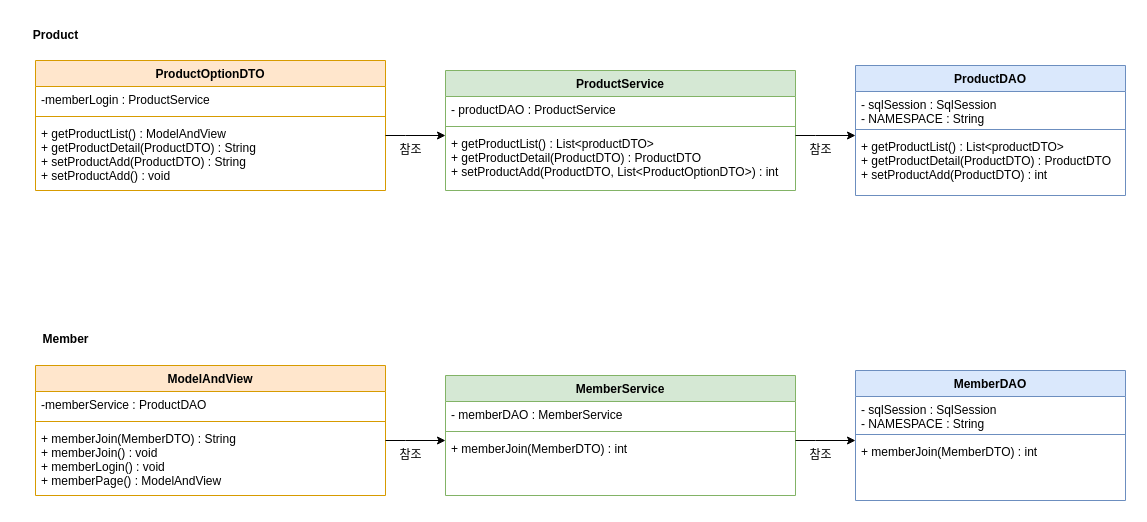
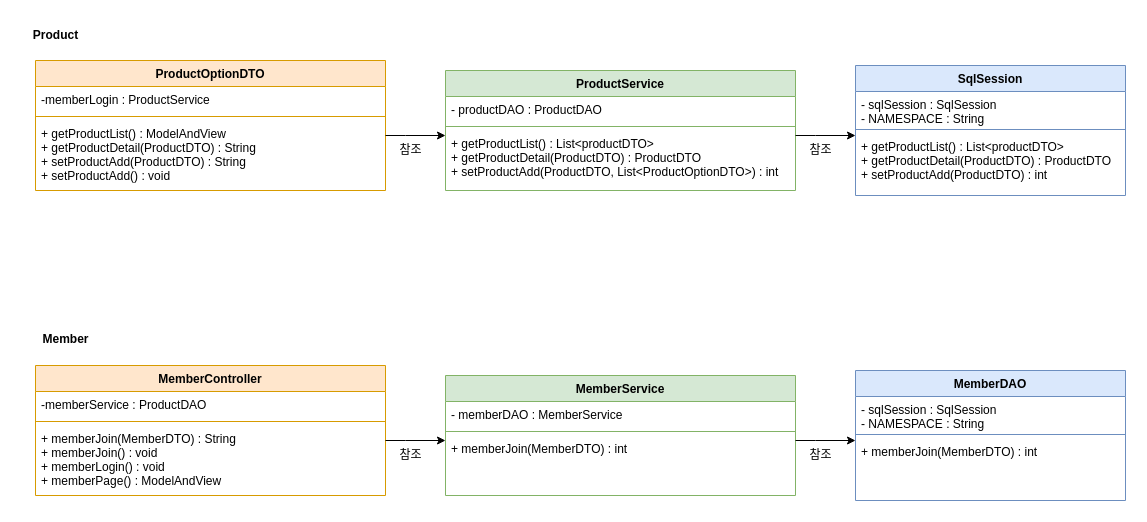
  <mxCell id="0" />
  <mxCell id="1" parent="0" />
- <mxCell id="2" value="ProductDAO" style="swimlane;fontStyle=1;align=center;verticalAlign=top;childLayout=stackLayout;horizontal=1;startSize=26;horizontalStack=0;resizeParent=1;resizeParentMax=0;resizeLast=0;collapsible=1;marginBottom=0;fillColor=#dae8fc;strokeColor=#6c8ebf;" vertex="1" parent="1"><mxGeometry x="855" y="65" width="270" height="130" as="geometry" /></mxCell>
+ <mxCell id="2" value="SqlSession" style="swimlane;fontStyle=1;align=center;verticalAlign=top;childLayout=stackLayout;horizontal=1;startSize=26;horizontalStack=0;resizeParent=1;resizeParentMax=0;resizeLast=0;collapsible=1;marginBottom=0;fillColor=#dae8fc;strokeColor=#6c8ebf;" vertex="1" parent="1"><mxGeometry x="855" y="65" width="270" height="130" as="geometry" /></mxCell>
  <mxCell id="3" value="- sqlSession : SqlSession&#10;- NAMESPACE : String&#10;" style="text;strokeColor=none;fillColor=none;align=left;verticalAlign=top;spacingLeft=4;spacingRight=4;overflow=hidden;rotatable=0;points=[[0,0.5],[1,0.5]];portConstraint=eastwest;" vertex="1" parent="2"><mxGeometry y="26" width="270" height="34" as="geometry" /></mxCell>
  <mxCell id="4" value="" style="line;strokeWidth=1;fillColor=none;align=left;verticalAlign=middle;spacingTop=-1;spacingLeft=3;spacingRight=3;rotatable=0;labelPosition=right;points=[];portConstraint=eastwest;strokeColor=inherit;" vertex="1" parent="2"><mxGeometry y="60" width="270" height="8" as="geometry" /></mxCell>
  <mxCell id="5" value="+ getProductList() : List&lt;productDTO&gt;&#10;+ getProductDetail(ProductDTO) : ProductDTO&#10;+ setProductAdd(ProductDTO) : int" style="text;strokeColor=none;fillColor=none;align=left;verticalAlign=top;spacingLeft=4;spacingRight=4;overflow=hidden;rotatable=0;points=[[0,0.5],[1,0.5]];portConstraint=eastwest;" vertex="1" parent="2"><mxGeometry y="68" width="270" height="62" as="geometry" /></mxCell>
  <mxCell id="6" value="ProductService" style="swimlane;fontStyle=1;align=center;verticalAlign=top;childLayout=stackLayout;horizontal=1;startSize=26;horizontalStack=0;resizeParent=1;resizeParentMax=0;resizeLast=0;collapsible=1;marginBottom=0;fillColor=#d5e8d4;strokeColor=#82b366;" vertex="1" parent="1"><mxGeometry x="445" y="70" width="350" height="120" as="geometry" /></mxCell>
- <mxCell id="7" value="- productDAO : ProductService" style="text;strokeColor=none;fillColor=none;align=left;verticalAlign=top;spacingLeft=4;spacingRight=4;overflow=hidden;rotatable=0;points=[[0,0.5],[1,0.5]];portConstraint=eastwest;" vertex="1" parent="6"><mxGeometry y="26" width="350" height="26" as="geometry" /></mxCell>
+ <mxCell id="7" value="- productDAO : ProductDAO" style="text;strokeColor=none;fillColor=none;align=left;verticalAlign=top;spacingLeft=4;spacingRight=4;overflow=hidden;rotatable=0;points=[[0,0.5],[1,0.5]];portConstraint=eastwest;" vertex="1" parent="6"><mxGeometry y="26" width="350" height="26" as="geometry" /></mxCell>
  <mxCell id="8" value="" style="line;strokeWidth=1;fillColor=none;align=left;verticalAlign=middle;spacingTop=-1;spacingLeft=3;spacingRight=3;rotatable=0;labelPosition=right;points=[];portConstraint=eastwest;strokeColor=inherit;" vertex="1" parent="6"><mxGeometry y="52" width="350" height="8" as="geometry" /></mxCell>
  <mxCell id="9" value="+ getProductList() : List&lt;productDTO&gt;&#10;+ getProductDetail(ProductDTO) : ProductDTO&#10;+ setProductAdd(ProductDTO, List&lt;ProductOptionDTO&gt;) : int" style="text;strokeColor=none;fillColor=none;align=left;verticalAlign=top;spacingLeft=4;spacingRight=4;overflow=hidden;rotatable=0;points=[[0,0.5],[1,0.5]];portConstraint=eastwest;" vertex="1" parent="6"><mxGeometry y="60" width="350" height="60" as="geometry" /></mxCell>
  <mxCell id="10" value="ProductOptionDTO" style="swimlane;fontStyle=1;align=center;verticalAlign=top;childLayout=stackLayout;horizontal=1;startSize=26;horizontalStack=0;resizeParent=1;resizeParentMax=0;resizeLast=0;collapsible=1;marginBottom=0;fillColor=#ffe6cc;strokeColor=#d79b00;" vertex="1" parent="1"><mxGeometry x="35" y="60" width="350" height="130" as="geometry" /></mxCell>
  <mxCell id="11" value="-memberLogin : ProductService" style="text;strokeColor=none;fillColor=none;align=left;verticalAlign=top;spacingLeft=4;spacingRight=4;overflow=hidden;rotatable=0;points=[[0,0.5],[1,0.5]];portConstraint=eastwest;" vertex="1" parent="10"><mxGeometry y="26" width="350" height="26" as="geometry" /></mxCell>
  <mxCell id="12" value="" style="line;strokeWidth=1;fillColor=none;align=left;verticalAlign=middle;spacingTop=-1;spacingLeft=3;spacingRight=3;rotatable=0;labelPosition=right;points=[];portConstraint=eastwest;strokeColor=inherit;" vertex="1" parent="10"><mxGeometry y="52" width="350" height="8" as="geometry" /></mxCell>
  <mxCell id="13" value="+ getProductList() : ModelAndView&#10;+ getProductDetail(ProductDTO) : String&#10;+ setProductAdd(ProductDTO) : String&#10;+ setProductAdd() : void" style="text;strokeColor=none;fillColor=none;align=left;verticalAlign=top;spacingLeft=4;spacingRight=4;overflow=hidden;rotatable=0;points=[[0,0.5],[1,0.5]];portConstraint=eastwest;" vertex="1" parent="10"><mxGeometry y="60" width="350" height="70" as="geometry" /></mxCell>
  <mxCell id="14" value="" style="edgeStyle=orthogonalEdgeStyle;rounded=0;orthogonalLoop=1;jettySize=auto;html=1;" edge="1" parent="1" target="9"><mxGeometry relative="1" as="geometry"><mxPoint x="385" y="135" as="sourcePoint" /><Array as="points"><mxPoint x="405" y="135" /><mxPoint x="405" y="135" /></Array></mxGeometry></mxCell>
  <mxCell id="15" value="" style="edgeStyle=orthogonalEdgeStyle;rounded=0;orthogonalLoop=1;jettySize=auto;html=1;" edge="1" parent="1" source="9" target="5"><mxGeometry relative="1" as="geometry"><Array as="points"><mxPoint x="815" y="135" /><mxPoint x="815" y="135" /></Array></mxGeometry></mxCell>
  <mxCell id="16" value="참조" style="text;html=1;align=center;verticalAlign=middle;resizable=0;points=[];autosize=1;strokeColor=none;fillColor=none;" vertex="1" parent="1"><mxGeometry x="385" y="135" width="50" height="30" as="geometry" /></mxCell>
  <mxCell id="17" value="참조" style="text;html=1;align=center;verticalAlign=middle;resizable=0;points=[];autosize=1;strokeColor=none;fillColor=none;" vertex="1" parent="1"><mxGeometry x="795" y="135" width="50" height="30" as="geometry" /></mxCell>
  <mxCell id="18" value="Product" style="text;html=1;align=center;verticalAlign=middle;resizable=0;points=[];autosize=1;strokeColor=none;fillColor=none;fontStyle=1" vertex="1" parent="1"><mxGeometry x="20" y="20" width="70" height="30" as="geometry" /></mxCell>
  <mxCell id="19" value="Member" style="text;html=1;align=center;verticalAlign=middle;resizable=0;points=[];autosize=1;strokeColor=none;fillColor=none;fontStyle=1" vertex="1" parent="1"><mxGeometry x="30" y="324" width="70" height="30" as="geometry" /></mxCell>
  <mxCell id="20" value="MemberDAO" style="swimlane;fontStyle=1;align=center;verticalAlign=top;childLayout=stackLayout;horizontal=1;startSize=26;horizontalStack=0;resizeParent=1;resizeParentMax=0;resizeLast=0;collapsible=1;marginBottom=0;fillColor=#dae8fc;strokeColor=#6c8ebf;" vertex="1" parent="1"><mxGeometry x="855" y="370" width="270" height="130" as="geometry" /></mxCell>
  <mxCell id="21" value="- sqlSession : SqlSession&#10;- NAMESPACE : String&#10;" style="text;strokeColor=none;fillColor=none;align=left;verticalAlign=top;spacingLeft=4;spacingRight=4;overflow=hidden;rotatable=0;points=[[0,0.5],[1,0.5]];portConstraint=eastwest;" vertex="1" parent="20"><mxGeometry y="26" width="270" height="34" as="geometry" /></mxCell>
  <mxCell id="22" value="" style="line;strokeWidth=1;fillColor=none;align=left;verticalAlign=middle;spacingTop=-1;spacingLeft=3;spacingRight=3;rotatable=0;labelPosition=right;points=[];portConstraint=eastwest;strokeColor=inherit;" vertex="1" parent="20"><mxGeometry y="60" width="270" height="8" as="geometry" /></mxCell>
  <mxCell id="23" value="+ memberJoin(MemberDTO) : int&#10;" style="text;strokeColor=none;fillColor=none;align=left;verticalAlign=top;spacingLeft=4;spacingRight=4;overflow=hidden;rotatable=0;points=[[0,0.5],[1,0.5]];portConstraint=eastwest;" vertex="1" parent="20"><mxGeometry y="68" width="270" height="62" as="geometry" /></mxCell>
  <mxCell id="24" value="MemberService" style="swimlane;fontStyle=1;align=center;verticalAlign=top;childLayout=stackLayout;horizontal=1;startSize=26;horizontalStack=0;resizeParent=1;resizeParentMax=0;resizeLast=0;collapsible=1;marginBottom=0;fillColor=#d5e8d4;strokeColor=#82b366;" vertex="1" parent="1"><mxGeometry x="445" y="375" width="350" height="120" as="geometry" /></mxCell>
  <mxCell id="25" value="- memberDAO : MemberService" style="text;strokeColor=none;fillColor=none;align=left;verticalAlign=top;spacingLeft=4;spacingRight=4;overflow=hidden;rotatable=0;points=[[0,0.5],[1,0.5]];portConstraint=eastwest;" vertex="1" parent="24"><mxGeometry y="26" width="350" height="26" as="geometry" /></mxCell>
  <mxCell id="26" value="" style="line;strokeWidth=1;fillColor=none;align=left;verticalAlign=middle;spacingTop=-1;spacingLeft=3;spacingRight=3;rotatable=0;labelPosition=right;points=[];portConstraint=eastwest;strokeColor=inherit;" vertex="1" parent="24"><mxGeometry y="52" width="350" height="8" as="geometry" /></mxCell>
  <mxCell id="27" value="+ memberJoin(MemberDTO) : int&#10;" style="text;strokeColor=none;fillColor=none;align=left;verticalAlign=top;spacingLeft=4;spacingRight=4;overflow=hidden;rotatable=0;points=[[0,0.5],[1,0.5]];portConstraint=eastwest;" vertex="1" parent="24"><mxGeometry y="60" width="350" height="60" as="geometry" /></mxCell>
- <mxCell id="28" value="ModelAndView" style="swimlane;fontStyle=1;align=center;verticalAlign=top;childLayout=stackLayout;horizontal=1;startSize=26;horizontalStack=0;resizeParent=1;resizeParentMax=0;resizeLast=0;collapsible=1;marginBottom=0;fillColor=#ffe6cc;strokeColor=#d79b00;" vertex="1" parent="1"><mxGeometry x="35" y="365" width="350" height="130" as="geometry" /></mxCell>
+ <mxCell id="28" value="MemberController" style="swimlane;fontStyle=1;align=center;verticalAlign=top;childLayout=stackLayout;horizontal=1;startSize=26;horizontalStack=0;resizeParent=1;resizeParentMax=0;resizeLast=0;collapsible=1;marginBottom=0;fillColor=#ffe6cc;strokeColor=#d79b00;" vertex="1" parent="1"><mxGeometry x="35" y="365" width="350" height="130" as="geometry" /></mxCell>
  <mxCell id="29" value="-memberService : ProductDAO" style="text;strokeColor=none;fillColor=none;align=left;verticalAlign=top;spacingLeft=4;spacingRight=4;overflow=hidden;rotatable=0;points=[[0,0.5],[1,0.5]];portConstraint=eastwest;" vertex="1" parent="28"><mxGeometry y="26" width="350" height="26" as="geometry" /></mxCell>
  <mxCell id="30" value="" style="line;strokeWidth=1;fillColor=none;align=left;verticalAlign=middle;spacingTop=-1;spacingLeft=3;spacingRight=3;rotatable=0;labelPosition=right;points=[];portConstraint=eastwest;strokeColor=inherit;" vertex="1" parent="28"><mxGeometry y="52" width="350" height="8" as="geometry" /></mxCell>
  <mxCell id="31" value="+ memberJoin(MemberDTO) : String&#10;+ memberJoin() : void&#10;+ memberLogin() : void&#10;+ memberPage() : ModelAndView" style="text;strokeColor=none;fillColor=none;align=left;verticalAlign=top;spacingLeft=4;spacingRight=4;overflow=hidden;rotatable=0;points=[[0,0.5],[1,0.5]];portConstraint=eastwest;" vertex="1" parent="28"><mxGeometry y="60" width="350" height="70" as="geometry" /></mxCell>
  <mxCell id="32" value="" style="edgeStyle=orthogonalEdgeStyle;rounded=0;orthogonalLoop=1;jettySize=auto;html=1;" edge="1" target="27" parent="1"><mxGeometry relative="1" as="geometry"><mxPoint x="385" y="440" as="sourcePoint" /><Array as="points"><mxPoint x="405" y="440" /><mxPoint x="405" y="440" /></Array></mxGeometry></mxCell>
  <mxCell id="33" value="" style="edgeStyle=orthogonalEdgeStyle;rounded=0;orthogonalLoop=1;jettySize=auto;html=1;" edge="1" source="27" target="23" parent="1"><mxGeometry relative="1" as="geometry"><Array as="points"><mxPoint x="815" y="440" /><mxPoint x="815" y="440" /></Array></mxGeometry></mxCell>
  <mxCell id="34" value="참조" style="text;html=1;align=center;verticalAlign=middle;resizable=0;points=[];autosize=1;strokeColor=none;fillColor=none;" vertex="1" parent="1"><mxGeometry x="385" y="440" width="50" height="30" as="geometry" /></mxCell>
  <mxCell id="35" value="참조" style="text;html=1;align=center;verticalAlign=middle;resizable=0;points=[];autosize=1;strokeColor=none;fillColor=none;" vertex="1" parent="1"><mxGeometry x="795" y="440" width="50" height="30" as="geometry" /></mxCell>
